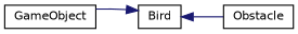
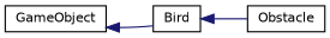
  digraph {
    rankdir=LR
    node [color=black fillcolor=white fontname=Helvetica fontsize=10 shape=record style=filled]
    edge [color=midnightblue dir=back fontname=Helvetica fontsize=10 labelfontname=Helvetica labelfontsize=10 style=solid]
    n1 [height=0.2 label=GameObject width=0.4]
    n2 [height=0.2 label=Bird width=0.4]
    n3 [height=0.2 label=Obstacle width=0.4]
-   n2 -> n1
+   n1 -> n2
    n2 -> n3
  }
